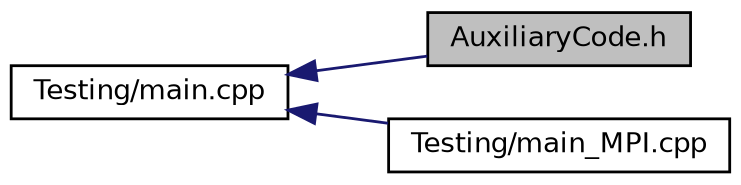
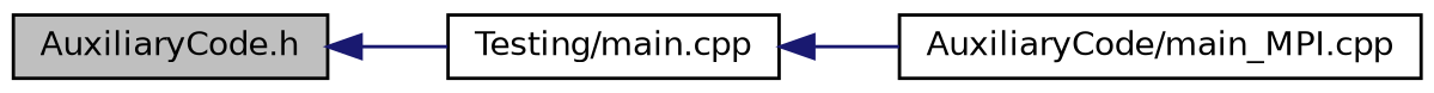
  digraph {
    rankdir=LR
    node [color=black fillcolor=white fontname=Helvetica fontsize=10 shape=record style=filled]
    edge [color=midnightblue dir=back fontname=Helvetica fontsize=10 labelfontname=Helvetica labelfontsize=10 style=solid]
    n1 [fillcolor=grey75 fontcolor=black height=0.2 label="AuxiliaryCode.h" width=0.4]
    n2 [height=0.2 label="Testing/main.cpp" width=0.4]
-   n3 [height=0.2 label="Testing/main_MPI.cpp" width=0.4]
-   n2 -> n1
+   n3 [height=0.2 label="AuxiliaryCode/main_MPI.cpp" width=0.4]
+   n1 -> n2
    n2 -> n3
  }
